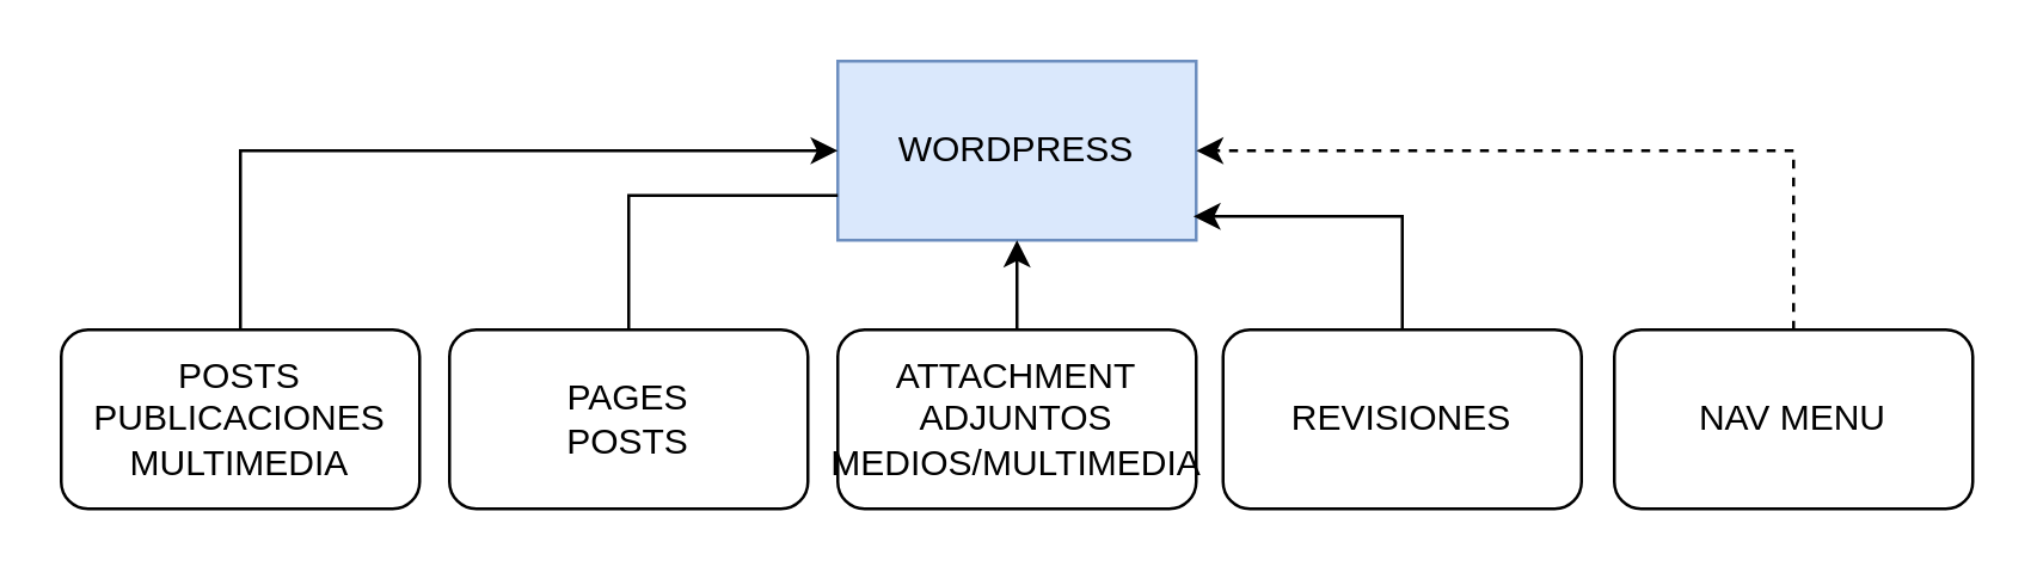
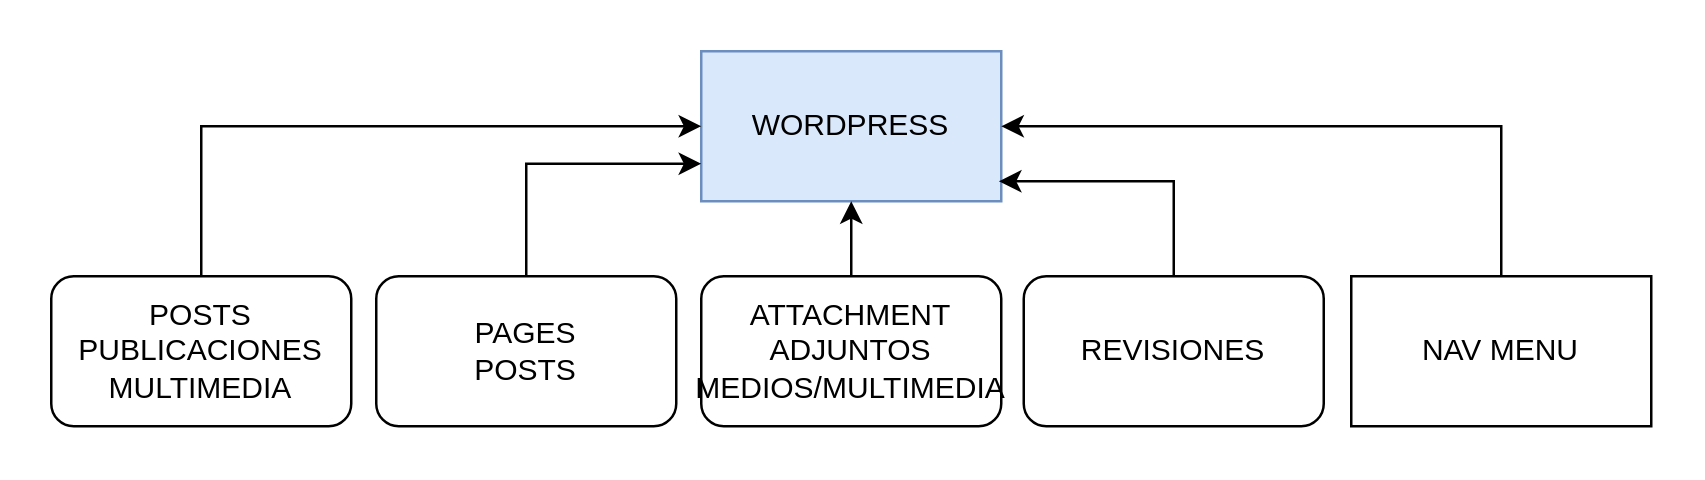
  <mxCell id="0" />
  <mxCell id="1" parent="0" />
  <mxCell id="2" value="WORDPRESS" style="rounded=0;whiteSpace=wrap;html=1;fillColor=#dae8fc;strokeColor=#6c8ebf;" vertex="1" parent="1"><mxGeometry x="280" y="20" width="120" height="60" as="geometry" /></mxCell>
  <mxCell id="3" style="edgeStyle=orthogonalEdgeStyle;rounded=0;orthogonalLoop=1;jettySize=auto;html=1;entryX=0;entryY=0.5;entryDx=0;entryDy=0;exitX=0.5;exitY=0;exitDx=0;exitDy=0;" edge="1" parent="1" source="4" target="2"><mxGeometry relative="1" as="geometry" /></mxCell>
  <mxCell id="4" value="POSTS&lt;div&gt;PUBLICACIONES&lt;/div&gt;&lt;div&gt;MULTIMEDIA&lt;/div&gt;" style="rounded=1;whiteSpace=wrap;html=1;" vertex="1" parent="1"><mxGeometry x="20" y="110" width="120" height="60" as="geometry" /></mxCell>
- <mxCell id="5" style="edgeStyle=orthogonalEdgeStyle;rounded=0;orthogonalLoop=1;jettySize=auto;html=1;entryX=0;entryY=0.75;entryDx=0;entryDy=0;exitX=0.5;exitY=0;exitDx=0;exitDy=0;endArrow=none;" edge="1" parent="1" source="6" target="2"><mxGeometry relative="1" as="geometry"><Array as="points"><mxPoint x="210" y="65" /></Array></mxGeometry></mxCell>
+ <mxCell id="5" style="edgeStyle=orthogonalEdgeStyle;rounded=0;orthogonalLoop=1;jettySize=auto;html=1;entryX=0;entryY=0.75;entryDx=0;entryDy=0;exitX=0.5;exitY=0;exitDx=0;exitDy=0;" edge="1" parent="1" source="6" target="2"><mxGeometry relative="1" as="geometry"><Array as="points"><mxPoint x="210" y="65" /></Array></mxGeometry></mxCell>
  <mxCell id="6" value="PAGES&lt;div&gt;POSTS&lt;/div&gt;" style="rounded=1;whiteSpace=wrap;html=1;" vertex="1" parent="1"><mxGeometry x="150" y="110" width="120" height="60" as="geometry" /></mxCell>
  <mxCell id="7" style="edgeStyle=orthogonalEdgeStyle;rounded=0;orthogonalLoop=1;jettySize=auto;html=1;entryX=0.5;entryY=1;entryDx=0;entryDy=0;" edge="1" parent="1" source="8" target="2"><mxGeometry relative="1" as="geometry" /></mxCell>
  <mxCell id="8" value="ATTACHMENT&lt;div&gt;ADJUNTOS&lt;/div&gt;&lt;div&gt;MEDIOS/MULTIMEDIA&lt;/div&gt;" style="rounded=1;whiteSpace=wrap;html=1;" vertex="1" parent="1"><mxGeometry x="280" y="110" width="120" height="60" as="geometry" /></mxCell>
  <mxCell id="9" value="REVISIONES" style="rounded=1;whiteSpace=wrap;html=1;" vertex="1" parent="1"><mxGeometry x="409" y="110" width="120" height="60" as="geometry" /></mxCell>
- <mxCell id="10" style="edgeStyle=orthogonalEdgeStyle;rounded=0;orthogonalLoop=1;jettySize=auto;html=1;entryX=1;entryY=0.5;entryDx=0;entryDy=0;dashed=1;" edge="1" parent="1" source="11" target="2"><mxGeometry relative="1" as="geometry"><Array as="points"><mxPoint x="600" y="50" /></Array></mxGeometry></mxCell>
- <mxCell id="11" value="NAV MENU" style="rounded=1;whiteSpace=wrap;html=1;" vertex="1" parent="1"><mxGeometry x="540" y="110" width="120" height="60" as="geometry" /></mxCell>
+ <mxCell id="10" style="edgeStyle=orthogonalEdgeStyle;rounded=0;orthogonalLoop=1;jettySize=auto;html=1;entryX=1;entryY=0.5;entryDx=0;entryDy=0;" edge="1" parent="1" source="11" target="2"><mxGeometry relative="1" as="geometry"><Array as="points"><mxPoint x="600" y="50" /></Array></mxGeometry></mxCell>
+ <mxCell id="11" value="NAV MENU" style="whiteSpace=wrap;html=1;rounded=0;" vertex="1" parent="1"><mxGeometry x="540" y="110" width="120" height="60" as="geometry" /></mxCell>
  <mxCell id="12" style="edgeStyle=orthogonalEdgeStyle;rounded=0;orthogonalLoop=1;jettySize=auto;html=1;entryX=0.992;entryY=0.867;entryDx=0;entryDy=0;entryPerimeter=0;" edge="1" parent="1" source="9" target="2"><mxGeometry relative="1" as="geometry"><Array as="points"><mxPoint x="469" y="72" /></Array></mxGeometry></mxCell>
